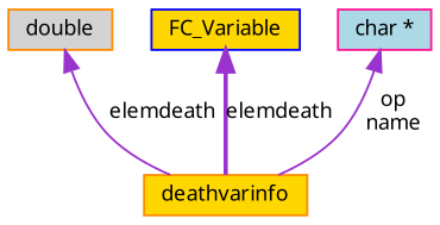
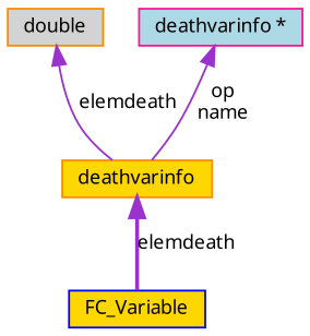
  digraph {
    node [color=darkorange fillcolor=gold fontname="FreeSans.ttf" fontsize=10 shape=record style=filled]
    edge [color=darkorchid3 dir=back fontname="FreeSans.ttf" fontsize=10 labelfontname="FreeSans.ttf" labelfontsize=10 style=solid]
    n1 [fontcolor=black height=0.2 label=deathvarinfo width=0.4]
    n2 [fillcolor=lightgrey height=0.2 label=double width=0.4]
    n3 [color=blue height=0.2 label=FC_Variable width=0.4]
-   n4 [color=deeppink fillcolor=lightblue height=0.2 label="char *" width=0.4]
+   n4 [color=deeppink fillcolor=lightblue height=0.2 label="deathvarinfo *" width=0.4]
    n2 -> n1 [label=elemdeath]
-   n3 -> n1 [label=elemdeath style=bold]
+   n1 -> n3 [label=elemdeath style=bold]
    n4 -> n1 [label="op\nname"]
  }
